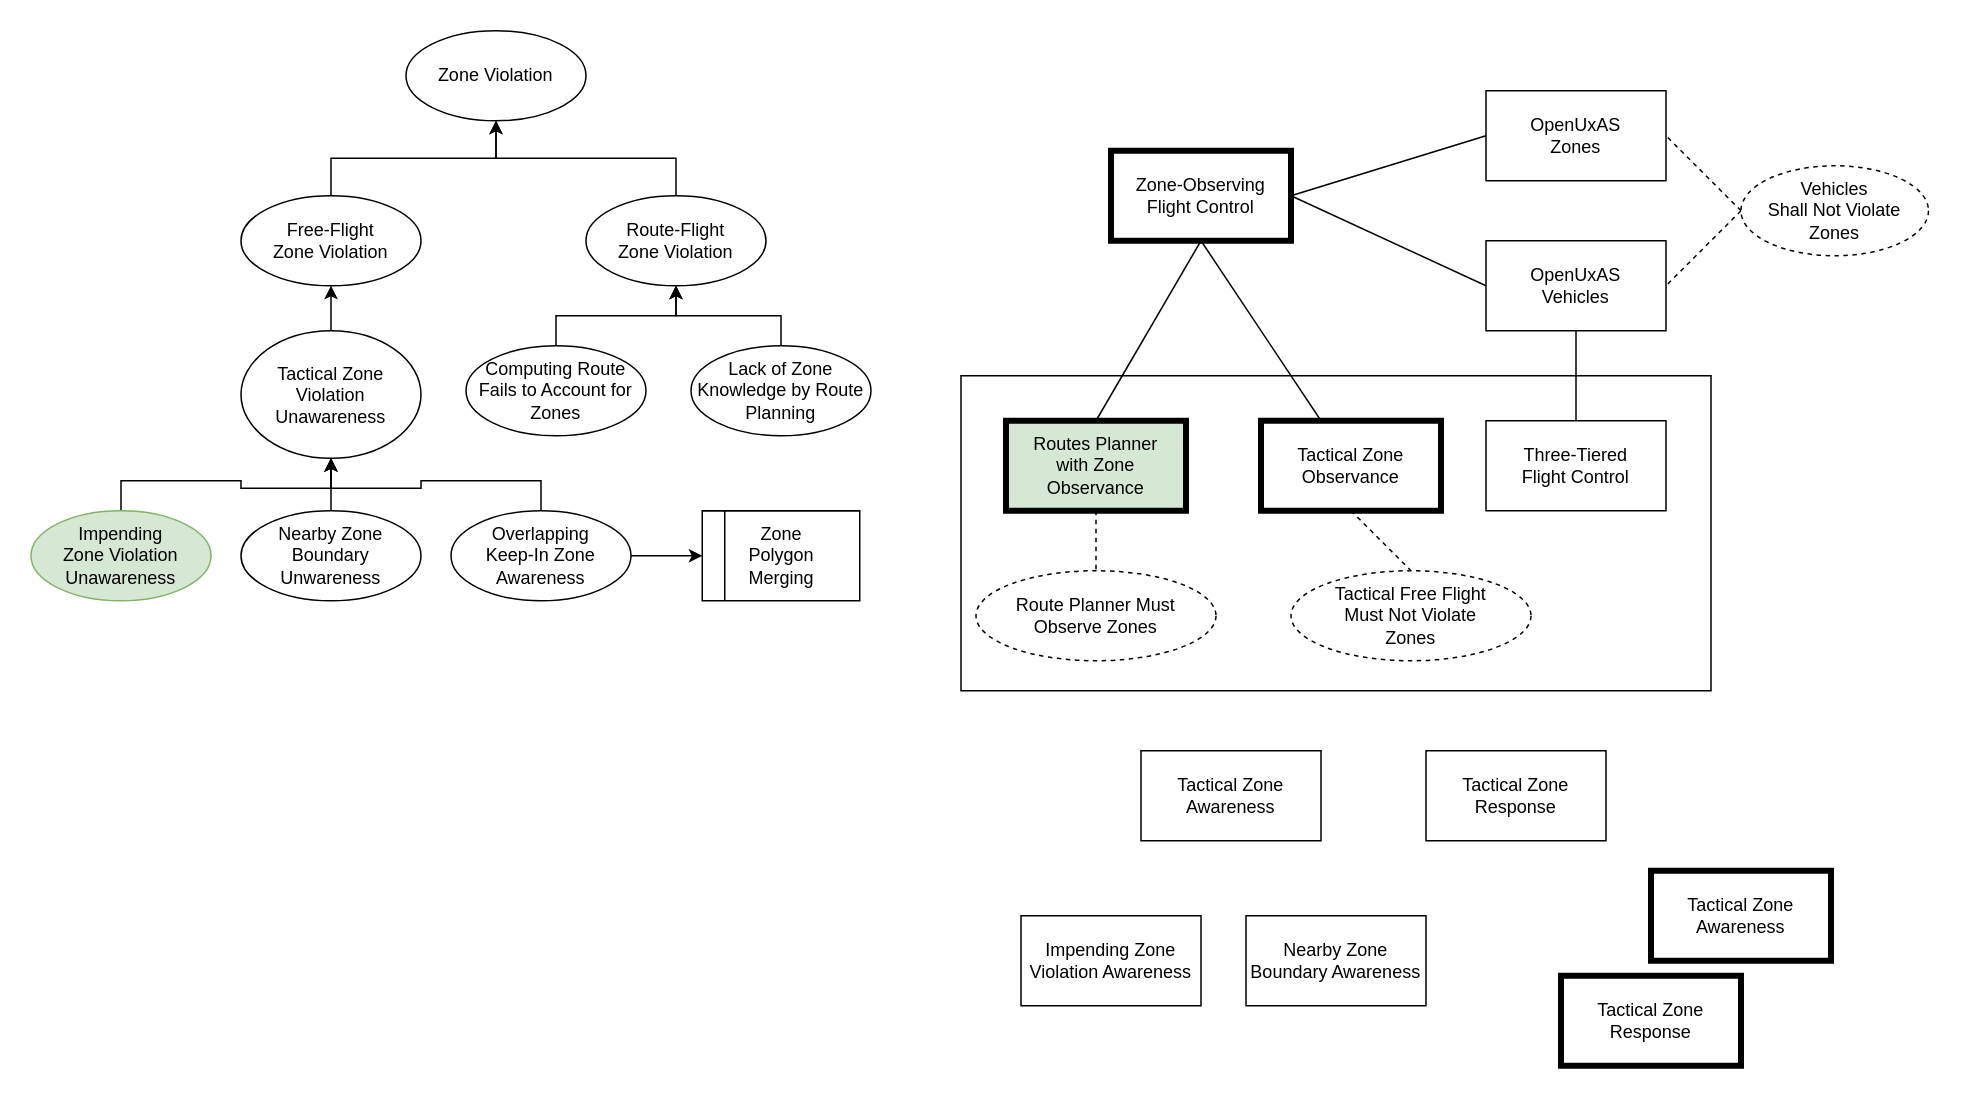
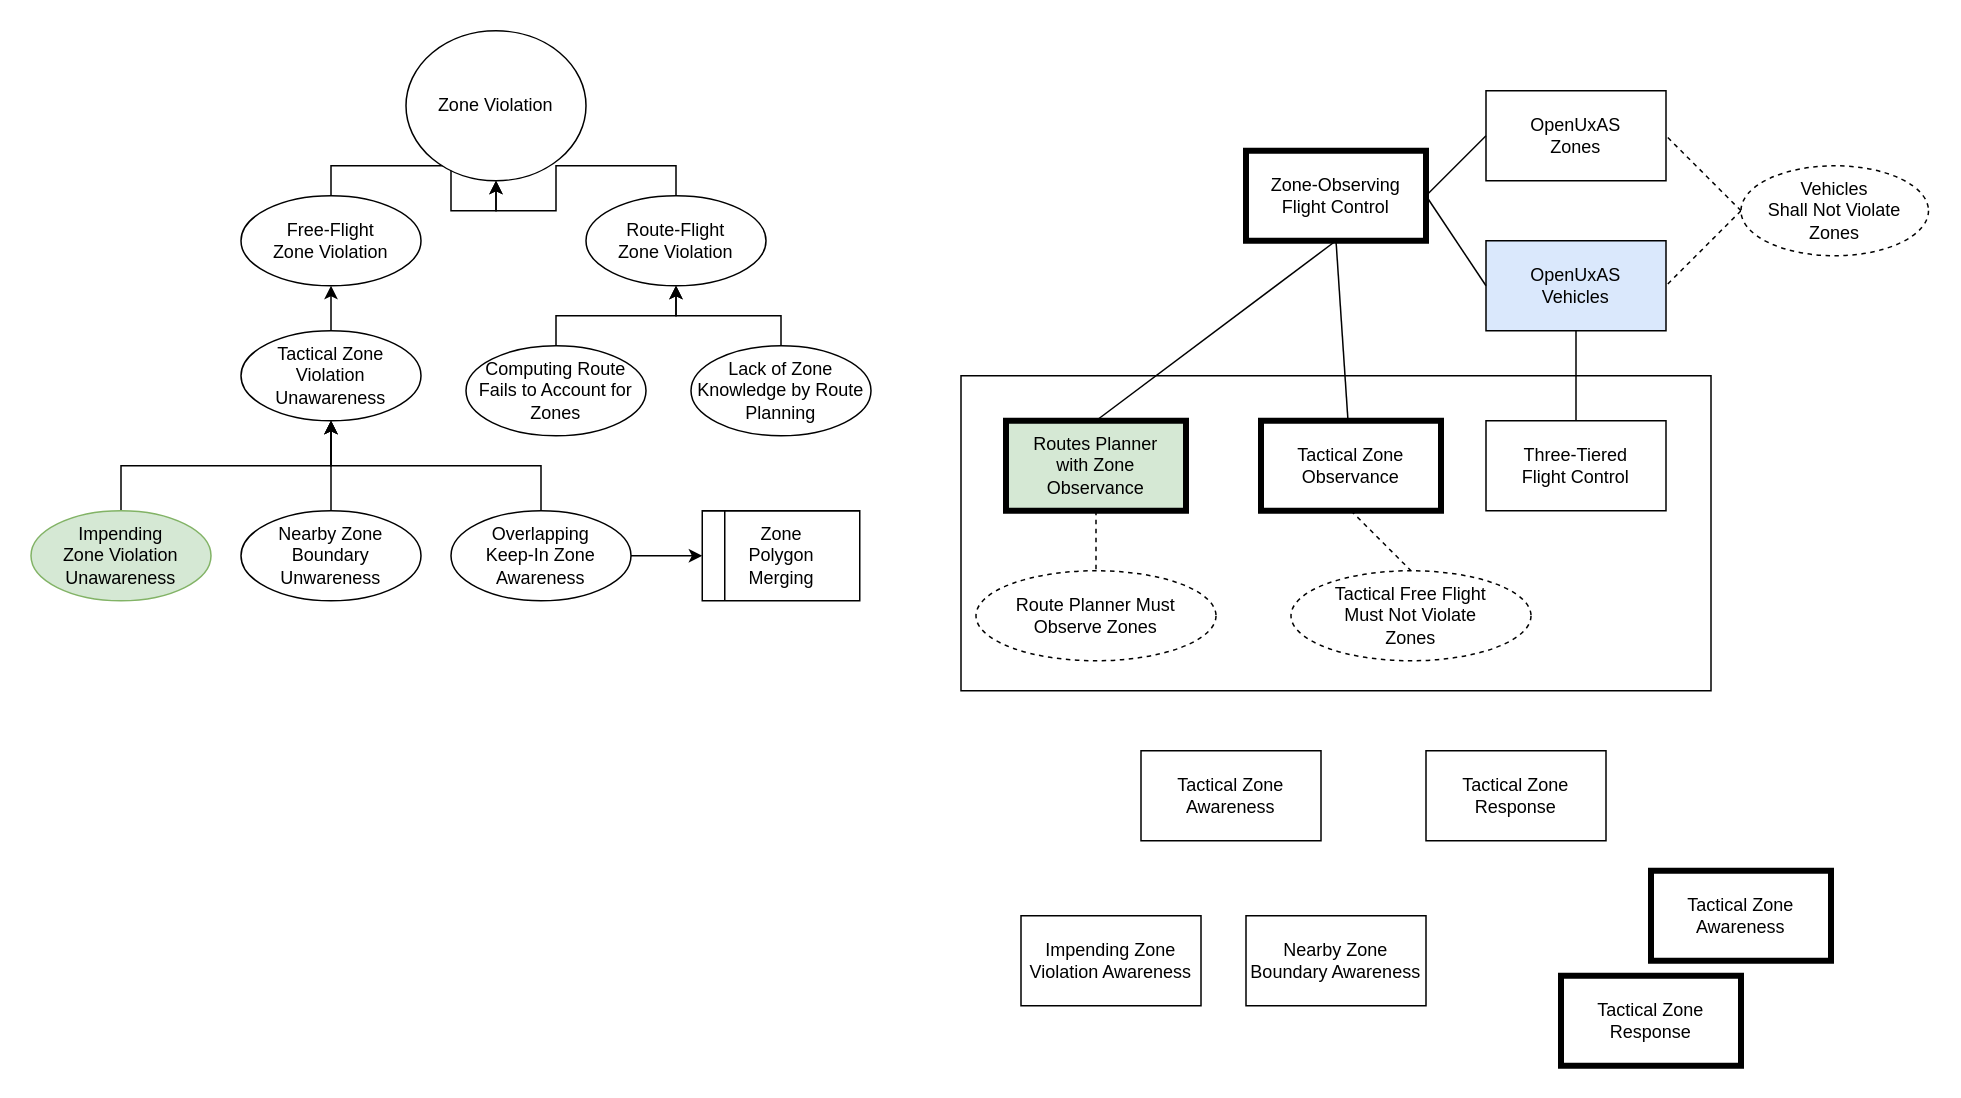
  <mxCell id="0" />
  <mxCell id="1" parent="0" />
  <mxCell id="2" value="" style="rounded=0;whiteSpace=wrap;html=1;" parent="1" vertex="1"><mxGeometry x="640" y="250" width="500" height="210" as="geometry" /></mxCell>
  <mxCell id="3" style="edgeStyle=orthogonalEdgeStyle;rounded=0;orthogonalLoop=1;jettySize=auto;html=1;exitX=0.5;exitY=0;exitDx=0;exitDy=0;entryX=0.5;entryY=1;entryDx=0;entryDy=0;" parent="1" source="17" target="16" edge="1"><mxGeometry relative="1" as="geometry" /></mxCell>
  <mxCell id="4" style="edgeStyle=orthogonalEdgeStyle;rounded=0;orthogonalLoop=1;jettySize=auto;html=1;exitX=0.5;exitY=0;exitDx=0;exitDy=0;" parent="1" source="16" target="13" edge="1"><mxGeometry relative="1" as="geometry" /></mxCell>
  <mxCell id="5" style="edgeStyle=orthogonalEdgeStyle;rounded=0;orthogonalLoop=1;jettySize=auto;html=1;exitX=0.5;exitY=0;exitDx=0;exitDy=0;entryX=0.5;entryY=1;entryDx=0;entryDy=0;" parent="1" source="13" target="11" edge="1"><mxGeometry relative="1" as="geometry" /></mxCell>
  <mxCell id="6" style="edgeStyle=orthogonalEdgeStyle;rounded=0;orthogonalLoop=1;jettySize=auto;html=1;exitX=0.5;exitY=0;exitDx=0;exitDy=0;entryX=0.5;entryY=1;entryDx=0;entryDy=0;" parent="1" source="18" target="16" edge="1"><mxGeometry relative="1" as="geometry" /></mxCell>
  <mxCell id="7" style="edgeStyle=orthogonalEdgeStyle;rounded=0;orthogonalLoop=1;jettySize=auto;html=1;exitX=0.5;exitY=0;exitDx=0;exitDy=0;entryX=0.5;entryY=1;entryDx=0;entryDy=0;" parent="1" source="12" target="11" edge="1"><mxGeometry relative="1" as="geometry" /></mxCell>
  <mxCell id="8" style="edgeStyle=orthogonalEdgeStyle;rounded=0;orthogonalLoop=1;jettySize=auto;html=1;exitX=0.5;exitY=0;exitDx=0;exitDy=0;" parent="1" source="14" target="12" edge="1"><mxGeometry relative="1" as="geometry"><mxPoint x="370" y="230" as="sourcePoint" /></mxGeometry></mxCell>
  <mxCell id="9" style="edgeStyle=orthogonalEdgeStyle;rounded=0;orthogonalLoop=1;jettySize=auto;html=1;exitX=0.5;exitY=0;exitDx=0;exitDy=0;entryX=0.5;entryY=1;entryDx=0;entryDy=0;" parent="1" source="15" target="12" edge="1"><mxGeometry relative="1" as="geometry"><mxPoint x="440" y="190" as="targetPoint" /><mxPoint x="520" y="230" as="sourcePoint" /></mxGeometry></mxCell>
  <mxCell id="10" style="edgeStyle=orthogonalEdgeStyle;rounded=0;orthogonalLoop=1;jettySize=auto;html=1;exitX=0.5;exitY=0;exitDx=0;exitDy=0;entryX=0.5;entryY=1;entryDx=0;entryDy=0;" parent="1" source="20" target="16" edge="1"><mxGeometry relative="1" as="geometry" /></mxCell>
- <mxCell id="11" value="Zone Violation" style="ellipse;whiteSpace=wrap;html=1;" parent="1" vertex="1"><mxGeometry x="270" y="20" width="120" height="60" as="geometry" /></mxCell>
+ <mxCell id="11" value="Zone Violation" style="ellipse;whiteSpace=wrap;html=1;" parent="1" vertex="1"><mxGeometry x="270" y="20" width="120" height="100" as="geometry" /></mxCell>
  <mxCell id="12" value="Route-Flight&lt;br style=&quot;border-color: var(--border-color);&quot;&gt;Zone Violation" style="ellipse;whiteSpace=wrap;html=1;" parent="1" vertex="1"><mxGeometry x="390" y="130" width="120" height="60" as="geometry" /></mxCell>
  <mxCell id="13" value="Free-Flight&lt;br style=&quot;border-color: var(--border-color);&quot;&gt;Zone Violation" style="ellipse;whiteSpace=wrap;html=1;" parent="1" vertex="1"><mxGeometry x="160" y="130" width="120" height="60" as="geometry" /></mxCell>
  <mxCell id="14" value="Computing Route Fails to Account for Zones" style="ellipse;whiteSpace=wrap;html=1;" parent="1" vertex="1"><mxGeometry x="310" y="230" width="120" height="60" as="geometry" /></mxCell>
  <mxCell id="15" value="Lack of Zone Knowledge by Route Planning" style="ellipse;whiteSpace=wrap;html=1;" parent="1" vertex="1"><mxGeometry x="460" y="230" width="120" height="60" as="geometry" /></mxCell>
- <mxCell id="16" value="Tactical Zone Violation Unawareness" style="ellipse;whiteSpace=wrap;html=1;" parent="1" vertex="1"><mxGeometry x="160" y="220" width="120" height="85" as="geometry" /></mxCell>
+ <mxCell id="16" value="Tactical Zone Violation Unawareness" style="ellipse;whiteSpace=wrap;html=1;" parent="1" vertex="1"><mxGeometry x="160" y="220" width="120" height="60" as="geometry" /></mxCell>
  <mxCell id="17" value="Impending&lt;br&gt;Zone Violation&lt;br&gt;Unawareness" style="ellipse;whiteSpace=wrap;html=1;fillColor=#d5e8d4;strokeColor=#82b366;" parent="1" vertex="1"><mxGeometry x="20" y="340" width="120" height="60" as="geometry" /></mxCell>
  <mxCell id="18" value="Nearby Zone Boundary&lt;br&gt;Unwareness" style="ellipse;whiteSpace=wrap;html=1;" parent="1" vertex="1"><mxGeometry x="160" y="340" width="120" height="60" as="geometry" /></mxCell>
  <mxCell id="19" style="edgeStyle=orthogonalEdgeStyle;rounded=0;orthogonalLoop=1;jettySize=auto;html=1;exitX=1;exitY=0.5;exitDx=0;exitDy=0;" parent="1" source="20" target="21" edge="1"><mxGeometry relative="1" as="geometry" /></mxCell>
  <mxCell id="20" value="Overlapping&lt;br&gt;Keep-In Zone&lt;br&gt;Awareness" style="ellipse;whiteSpace=wrap;html=1;" parent="1" vertex="1"><mxGeometry x="300" y="340" width="120" height="60" as="geometry" /></mxCell>
  <mxCell id="21" value="Zone &lt;br&gt;Polygon&lt;br&gt;Merging" style="shape=internalStorage;whiteSpace=wrap;html=1;backgroundOutline=1;dx=15;dy=0;" parent="1" vertex="1"><mxGeometry x="467.5" y="340" width="105" height="60" as="geometry" /></mxCell>
  <mxCell id="22" style="rounded=0;orthogonalLoop=1;jettySize=auto;html=1;exitX=0.5;exitY=1;exitDx=0;exitDy=0;endArrow=none;endFill=0;" parent="1" source="23" target="39" edge="1"><mxGeometry relative="1" as="geometry" /></mxCell>
- <mxCell id="23" value="OpenUxAS&lt;br&gt;Vehicles" style="rounded=0;whiteSpace=wrap;html=1;" parent="1" vertex="1"><mxGeometry x="990" y="160" width="120" height="60" as="geometry" /></mxCell>
+ <mxCell id="23" value="OpenUxAS&lt;br&gt;Vehicles" style="rounded=0;whiteSpace=wrap;html=1;fillColor=#dae8fc;" parent="1" vertex="1"><mxGeometry x="990" y="160" width="120" height="60" as="geometry" /></mxCell>
  <mxCell id="24" value="OpenUxAS&lt;br&gt;Zones" style="rounded=0;whiteSpace=wrap;html=1;" parent="1" vertex="1"><mxGeometry x="990" y="60" width="120" height="60" as="geometry" /></mxCell>
  <mxCell id="25" style="rounded=0;orthogonalLoop=1;jettySize=auto;html=1;exitX=0;exitY=0.5;exitDx=0;exitDy=0;entryX=1;entryY=0.5;entryDx=0;entryDy=0;dashed=1;endArrow=none;endFill=0;" parent="1" source="27" target="24" edge="1"><mxGeometry relative="1" as="geometry" /></mxCell>
  <mxCell id="26" style="rounded=0;orthogonalLoop=1;jettySize=auto;html=1;exitX=0;exitY=0.5;exitDx=0;exitDy=0;entryX=1;entryY=0.5;entryDx=0;entryDy=0;endArrow=none;endFill=0;dashed=1;" parent="1" source="27" target="23" edge="1"><mxGeometry relative="1" as="geometry" /></mxCell>
  <mxCell id="27" value="Vehicles&lt;br&gt;Shall Not Violate Zones" style="ellipse;whiteSpace=wrap;html=1;dashed=1;" parent="1" vertex="1"><mxGeometry x="1160" y="110" width="125" height="60" as="geometry" /></mxCell>
  <mxCell id="28" style="rounded=0;orthogonalLoop=1;jettySize=auto;html=1;exitX=0.5;exitY=1;exitDx=0;exitDy=0;entryX=0.5;entryY=0;entryDx=0;entryDy=0;dashed=1;endArrow=none;endFill=0;" parent="1" source="29" target="34" edge="1"><mxGeometry relative="1" as="geometry" /></mxCell>
  <mxCell id="29" value="Routes Planner&lt;br&gt;with Zone&lt;br&gt;Observance" style="rounded=0;whiteSpace=wrap;html=1;strokeWidth=4;fillColor=#d5e8d4;" parent="1" vertex="1"><mxGeometry x="670" y="280" width="120" height="60" as="geometry" /></mxCell>
  <mxCell id="30" style="rounded=0;orthogonalLoop=1;jettySize=auto;html=1;exitX=0.5;exitY=1;exitDx=0;exitDy=0;entryX=0.5;entryY=0;entryDx=0;entryDy=0;endArrow=none;endFill=0;dashed=1;" parent="1" source="31" target="35" edge="1"><mxGeometry relative="1" as="geometry" /></mxCell>
  <mxCell id="31" value="Tactical Zone Observance" style="rounded=0;whiteSpace=wrap;html=1;strokeWidth=4;" parent="1" vertex="1"><mxGeometry x="840" y="280" width="120" height="60" as="geometry" /></mxCell>
  <mxCell id="32" value="" style="endArrow=none;html=1;rounded=0;exitX=1;exitY=0.5;exitDx=0;exitDy=0;entryX=0;entryY=0.5;entryDx=0;entryDy=0;" parent="1" source="38" target="24" edge="1"><mxGeometry width="50" height="50" relative="1" as="geometry"><mxPoint x="1180" y="-30" as="sourcePoint" /><mxPoint x="1230" y="-80" as="targetPoint" /></mxGeometry></mxCell>
  <mxCell id="33" value="" style="endArrow=none;html=1;rounded=0;exitX=1;exitY=0.5;exitDx=0;exitDy=0;entryX=0;entryY=0.5;entryDx=0;entryDy=0;" parent="1" source="38" target="23" edge="1"><mxGeometry width="50" height="50" relative="1" as="geometry"><mxPoint x="1180" y="-30" as="sourcePoint" /><mxPoint x="1230" y="-80" as="targetPoint" /></mxGeometry></mxCell>
  <mxCell id="34" value="Route Planner Must&lt;br&gt;Observe Zones" style="ellipse;whiteSpace=wrap;html=1;dashed=1;" parent="1" vertex="1"><mxGeometry x="650" y="380" width="160" height="60" as="geometry" /></mxCell>
  <mxCell id="35" value="Tactical Free Flight&lt;br&gt;Must Not Violate&lt;br&gt;Zones" style="ellipse;whiteSpace=wrap;html=1;dashed=1;" parent="1" vertex="1"><mxGeometry x="860" y="380" width="160" height="60" as="geometry" /></mxCell>
  <mxCell id="36" style="rounded=0;orthogonalLoop=1;jettySize=auto;html=1;exitX=0.5;exitY=1;exitDx=0;exitDy=0;entryX=0.5;entryY=0;entryDx=0;entryDy=0;endArrow=none;endFill=0;" parent="1" source="38" target="29" edge="1"><mxGeometry relative="1" as="geometry" /></mxCell>
  <mxCell id="37" style="rounded=0;orthogonalLoop=1;jettySize=auto;html=1;exitX=0.5;exitY=1;exitDx=0;exitDy=0;endArrow=none;endFill=0;" parent="1" source="38" target="31" edge="1"><mxGeometry relative="1" as="geometry" /></mxCell>
- <mxCell id="38" value="Zone-Observing&lt;br&gt;Flight Control" style="rounded=0;whiteSpace=wrap;html=1;strokeWidth=4;" parent="1" vertex="1"><mxGeometry x="740" y="100" width="120" height="60" as="geometry" /></mxCell>
+ <mxCell id="38" value="Zone-Observing&lt;br&gt;Flight Control" style="rounded=0;whiteSpace=wrap;html=1;strokeWidth=4;" parent="1" vertex="1"><mxGeometry x="830" y="100" width="120" height="60" as="geometry" /></mxCell>
  <mxCell id="39" value="Three-Tiered&lt;br&gt;Flight Control" style="rounded=0;whiteSpace=wrap;html=1;" parent="1" vertex="1"><mxGeometry x="990" y="280" width="120" height="60" as="geometry" /></mxCell>
  <mxCell id="40" value="Tactical Zone Awareness" style="rounded=0;whiteSpace=wrap;html=1;strokeWidth=4;" parent="1" vertex="1"><mxGeometry x="1100" y="580" width="120" height="60" as="geometry" /></mxCell>
  <mxCell id="41" value="Tactical Zone&lt;br&gt;Response" style="rounded=0;whiteSpace=wrap;html=1;strokeWidth=4;" parent="1" vertex="1"><mxGeometry x="1040" y="650" width="120" height="60" as="geometry" /></mxCell>
  <mxCell id="42" value="Tactical Zone Awareness" style="rounded=0;whiteSpace=wrap;html=1;" parent="1" vertex="1"><mxGeometry x="760" y="500" width="120" height="60" as="geometry" /></mxCell>
  <mxCell id="43" value="Tactical Zone Response" style="rounded=0;whiteSpace=wrap;html=1;" parent="1" vertex="1"><mxGeometry x="950" y="500" width="120" height="60" as="geometry" /></mxCell>
  <mxCell id="44" value="Impending Zone Violation Awareness" style="rounded=0;whiteSpace=wrap;html=1;" parent="1" vertex="1"><mxGeometry x="680" y="610" width="120" height="60" as="geometry" /></mxCell>
  <mxCell id="45" value="Nearby Zone Boundary Awareness" style="rounded=0;whiteSpace=wrap;html=1;" parent="1" vertex="1"><mxGeometry x="830" y="610" width="120" height="60" as="geometry" /></mxCell>
